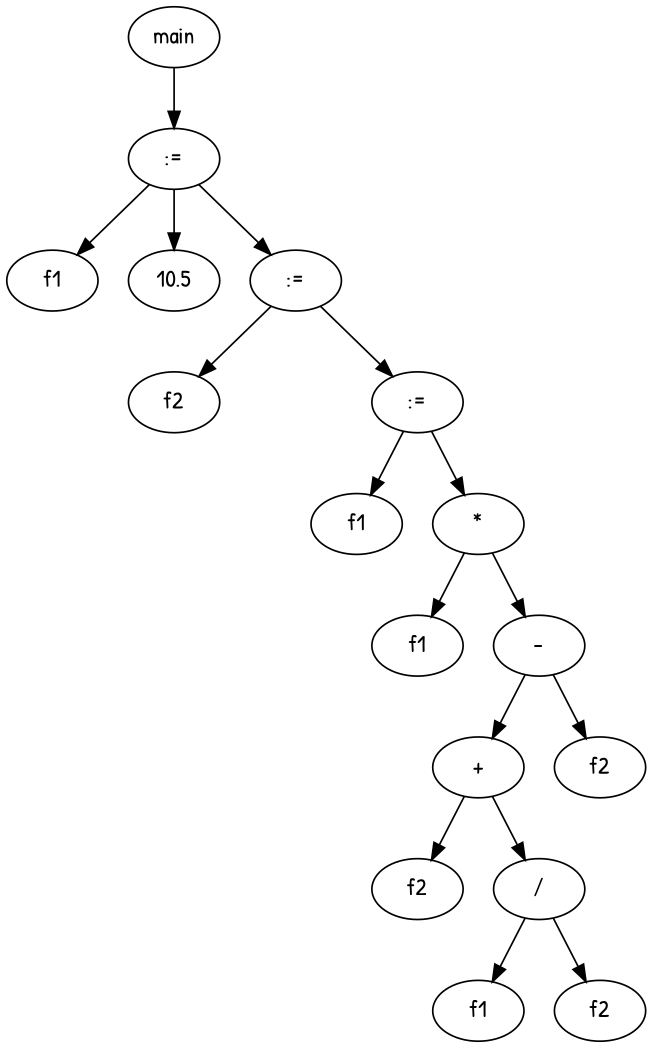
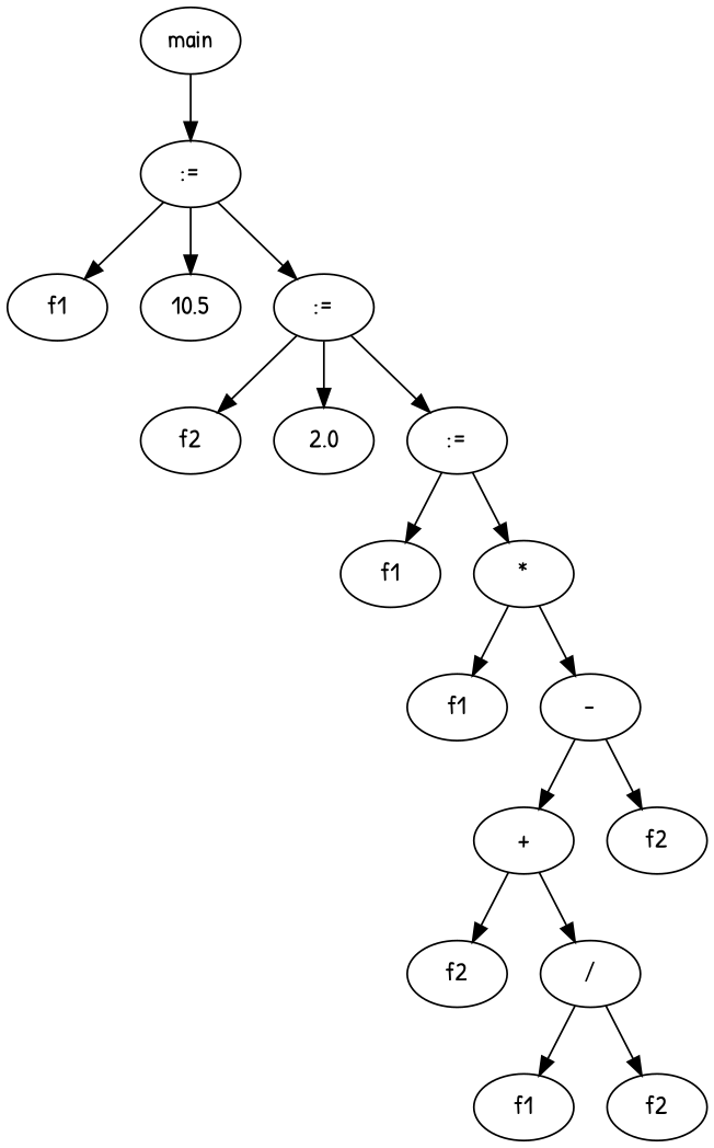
  digraph {
    fontname="Patrick Hand"
    node [fontname="Patrick Hand"]
    edge [fontname="Patrick Hand"]
    n1 [label=main]
    n2 [label=":="]
    n3 [label=f1]
    n4 [label=10.5]
    n5 [label=":="]
    n6 [label=f2]
+   n7 [label=2.0]
    n8 [label=":="]
    n9 [label=f1]
    n10 [label="*"]
    n11 [label=f1]
    n12 [label="-"]
    n13 [label="+"]
    n14 [label=f2]
    n15 [label=f2]
    n16 [label="/"]
    n17 [label=f1]
    n18 [label=f2]
    n1 -> n2
    n2 -> n3
    n2 -> n4
    n2 -> n5
    n5 -> n6
+   n5 -> n7
    n5 -> n8
    n8 -> n9
    n8 -> n10
    n10 -> n11
    n10 -> n12
    n12 -> n13
    n12 -> n14
    n13 -> n15
    n13 -> n16
    n16 -> n17
    n16 -> n18
  }
